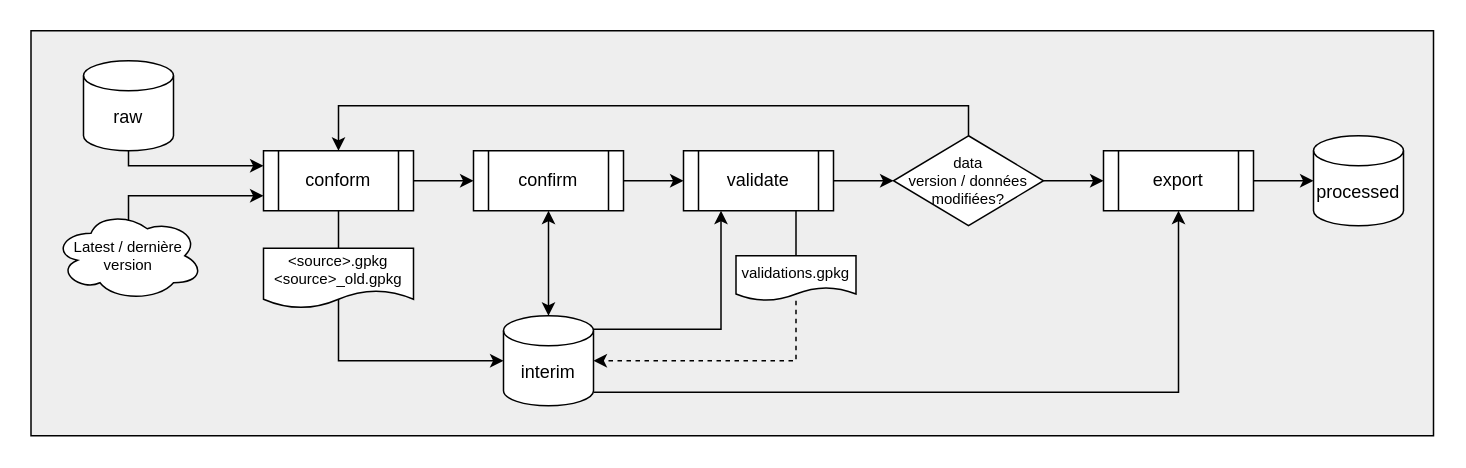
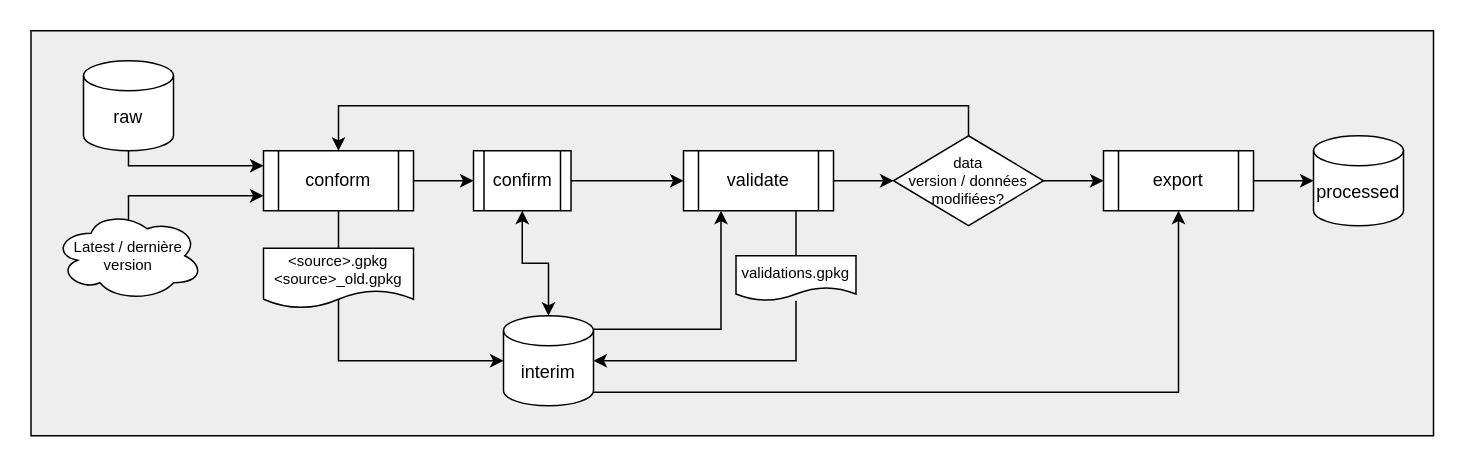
  <mxCell id="0" />
  <mxCell id="1" parent="0" />
  <mxCell id="2" value="" style="rounded=0;whiteSpace=wrap;html=1;fillColor=#EEEEEE;" parent="1" vertex="1"><mxGeometry width="935" height="270" as="geometry" x="20" y="20" /></mxCell>
  <mxCell id="3" value="" style="edgeStyle=orthogonalEdgeStyle;rounded=0;orthogonalLoop=1;jettySize=auto;html=1;entryX=0;entryY=0.25;entryDx=0;entryDy=0;exitX=0.5;exitY=1;exitDx=0;exitDy=0;exitPerimeter=0;" parent="1" source="4" target="8" edge="1"><mxGeometry relative="1" as="geometry"><Array as="points"><mxPoint x="85" y="110" /></Array></mxGeometry></mxCell>
  <mxCell id="4" value="&lt;br&gt;raw" style="strokeWidth=1;html=1;shape=mxgraph.flowchart.database;whiteSpace=wrap;verticalAlign=middle;" parent="1" vertex="1"><mxGeometry x="55" y="40" width="60" height="60" as="geometry" /></mxCell>
  <mxCell id="5" value="&lt;br&gt;interim" style="strokeWidth=1;html=1;shape=mxgraph.flowchart.database;whiteSpace=wrap;verticalAlign=middle;" parent="1" vertex="1"><mxGeometry x="335" y="210" width="60" height="60" as="geometry" /></mxCell>
  <mxCell id="6" value="&lt;br&gt;processed" style="strokeWidth=1;html=1;shape=mxgraph.flowchart.database;whiteSpace=wrap;verticalAlign=middle;" parent="1" vertex="1"><mxGeometry x="875" y="90" width="60" height="60" as="geometry" /></mxCell>
  <mxCell id="7" value="" style="edgeStyle=orthogonalEdgeStyle;rounded=0;orthogonalLoop=1;jettySize=auto;html=1;" parent="1" source="8" target="11" edge="1"><mxGeometry relative="1" as="geometry" /></mxCell>
  <mxCell id="8" value="conform" style="shape=process;whiteSpace=wrap;html=1;backgroundOutline=1;" parent="1" vertex="1"><mxGeometry x="175" y="100" width="100" height="40" as="geometry" /></mxCell>
  <mxCell id="9" style="edgeStyle=orthogonalEdgeStyle;rounded=0;orthogonalLoop=1;jettySize=auto;html=1;entryX=0;entryY=0.5;entryDx=0;entryDy=0;entryPerimeter=0;exitX=0.5;exitY=1;exitDx=0;exitDy=0;" parent="1" source="8" target="5" edge="1"><mxGeometry relative="1" as="geometry"><Array as="points"><mxPoint x="225" y="240" /></Array></mxGeometry></mxCell>
  <mxCell id="10" value="" style="edgeStyle=orthogonalEdgeStyle;rounded=0;orthogonalLoop=1;jettySize=auto;html=1;" parent="1" source="11" target="14" edge="1"><mxGeometry relative="1" as="geometry" /></mxCell>
- <mxCell id="11" value="confirm" style="shape=process;whiteSpace=wrap;html=1;backgroundOutline=1;" parent="1" vertex="1"><mxGeometry x="315" y="100" width="100" height="40" as="geometry" /></mxCell>
+ <mxCell id="11" value="confirm" style="shape=process;whiteSpace=wrap;html=1;backgroundOutline=1;" parent="1" vertex="1"><mxGeometry x="315" y="100" width="65" height="40" as="geometry" /></mxCell>
  <mxCell id="12" style="edgeStyle=orthogonalEdgeStyle;rounded=0;orthogonalLoop=1;jettySize=auto;html=1;entryX=0.5;entryY=0;entryDx=0;entryDy=0;exitX=0.75;exitY=1;exitDx=0;exitDy=0;endArrow=none;endFill=0;" parent="1" source="14" target="19" edge="1"><mxGeometry relative="1" as="geometry" /></mxCell>
  <mxCell id="13" value="" style="edgeStyle=orthogonalEdgeStyle;rounded=0;orthogonalLoop=1;jettySize=auto;html=1;" parent="1" source="14" target="24" edge="1"><mxGeometry relative="1" as="geometry" /></mxCell>
  <mxCell id="14" value="validate" style="shape=process;whiteSpace=wrap;html=1;backgroundOutline=1;" parent="1" vertex="1"><mxGeometry x="455" y="100" width="100" height="40" as="geometry" /></mxCell>
  <mxCell id="15" value="" style="edgeStyle=orthogonalEdgeStyle;rounded=0;orthogonalLoop=1;jettySize=auto;html=1;" parent="1" source="16" target="6" edge="1"><mxGeometry relative="1" as="geometry" /></mxCell>
  <mxCell id="16" value="export" style="shape=process;whiteSpace=wrap;html=1;backgroundOutline=1;" parent="1" vertex="1"><mxGeometry x="735" y="100" width="100" height="40" as="geometry" /></mxCell>
  <mxCell id="17" style="edgeStyle=orthogonalEdgeStyle;rounded=0;orthogonalLoop=1;jettySize=auto;html=1;entryX=0.5;entryY=0;entryDx=0;entryDy=0;entryPerimeter=0;startArrow=classic;startFill=1;" parent="1" source="11" target="5" edge="1"><mxGeometry relative="1" as="geometry" /></mxCell>
  <mxCell id="18" style="edgeStyle=orthogonalEdgeStyle;rounded=0;orthogonalLoop=1;jettySize=auto;html=1;entryX=1;entryY=0.85;entryDx=0;entryDy=0;entryPerimeter=0;startArrow=classic;startFill=1;endArrow=none;endFill=0;exitX=0.5;exitY=1;exitDx=0;exitDy=0;jumpStyle=line;jumpSize=8;" parent="1" source="16" target="5" edge="1"><mxGeometry relative="1" as="geometry"><Array as="points"><mxPoint x="785" y="261" /></Array></mxGeometry></mxCell>
  <mxCell id="19" value="validations.gpkg" style="shape=document;whiteSpace=wrap;html=1;boundedLbl=1;fontSize=10;" parent="1" vertex="1"><mxGeometry x="490" y="170" width="80" height="30" as="geometry" /></mxCell>
  <mxCell id="20" style="edgeStyle=orthogonalEdgeStyle;rounded=0;orthogonalLoop=1;jettySize=auto;html=1;entryX=0.25;entryY=1;entryDx=0;entryDy=0;exitX=1;exitY=0.15;exitDx=0;exitDy=0;exitPerimeter=0;" parent="1" source="5" target="14" edge="1"><mxGeometry relative="1" as="geometry"><Array as="points"><mxPoint x="480" y="219" /></Array></mxGeometry></mxCell>
- <mxCell id="21" style="edgeStyle=orthogonalEdgeStyle;rounded=0;orthogonalLoop=1;jettySize=auto;html=1;entryX=1;entryY=0.5;entryDx=0;entryDy=0;entryPerimeter=0;dashed=1;" parent="1" source="19" target="5" edge="1"><mxGeometry relative="1" as="geometry"><Array as="points"><mxPoint x="530" y="240" /></Array></mxGeometry></mxCell>
+ <mxCell id="21" style="edgeStyle=orthogonalEdgeStyle;rounded=0;orthogonalLoop=1;jettySize=auto;html=1;entryX=1;entryY=0.5;entryDx=0;entryDy=0;entryPerimeter=0;" parent="1" source="19" target="5" edge="1"><mxGeometry relative="1" as="geometry"><Array as="points"><mxPoint x="530" y="240" /></Array></mxGeometry></mxCell>
  <mxCell id="22" style="edgeStyle=orthogonalEdgeStyle;rounded=0;orthogonalLoop=1;jettySize=auto;html=1;entryX=0.5;entryY=0;entryDx=0;entryDy=0;jumpStyle=line;jumpSize=8;" parent="1" source="24" target="8" edge="1"><mxGeometry relative="1" as="geometry"><Array as="points"><mxPoint x="645" y="70" /><mxPoint x="225" y="70" /></Array></mxGeometry></mxCell>
  <mxCell id="23" value="" style="edgeStyle=orthogonalEdgeStyle;rounded=0;orthogonalLoop=1;jettySize=auto;html=1;" parent="1" source="24" target="16" edge="1"><mxGeometry relative="1" as="geometry" /></mxCell>
  <mxCell id="24" value="data &lt;br&gt;version / données&lt;br&gt;modifiées?" style="rhombus;whiteSpace=wrap;html=1;fontSize=10;" parent="1" vertex="1"><mxGeometry x="595" y="90" width="100" height="60" as="geometry" /></mxCell>
  <mxCell id="25" style="edgeStyle=orthogonalEdgeStyle;rounded=0;orthogonalLoop=1;jettySize=auto;html=1;entryX=0;entryY=0.75;entryDx=0;entryDy=0;exitX=0.5;exitY=0.117;exitDx=0;exitDy=0;exitPerimeter=0;" parent="1" source="26" target="8" edge="1"><mxGeometry relative="1" as="geometry"><Array as="points"><mxPoint x="85" y="130" /></Array></mxGeometry></mxCell>
  <mxCell id="26" value="&lt;font style=&quot;font-size: 10px;&quot;&gt;Latest / dernière version&lt;/font&gt;" style="ellipse;shape=cloud;whiteSpace=wrap;html=1;fontSize=10;" parent="1" vertex="1"><mxGeometry x="35" y="140" width="100" height="60" as="geometry" /></mxCell>
  <mxCell id="27" value="&amp;lt;source&amp;gt;.gpkg&lt;br&gt;&amp;lt;source&amp;gt;_old.gpkg" style="shape=document;whiteSpace=wrap;html=1;boundedLbl=1;fontSize=10;" parent="1" vertex="1"><mxGeometry x="175" y="165" width="100" height="40" as="geometry" /></mxCell>
